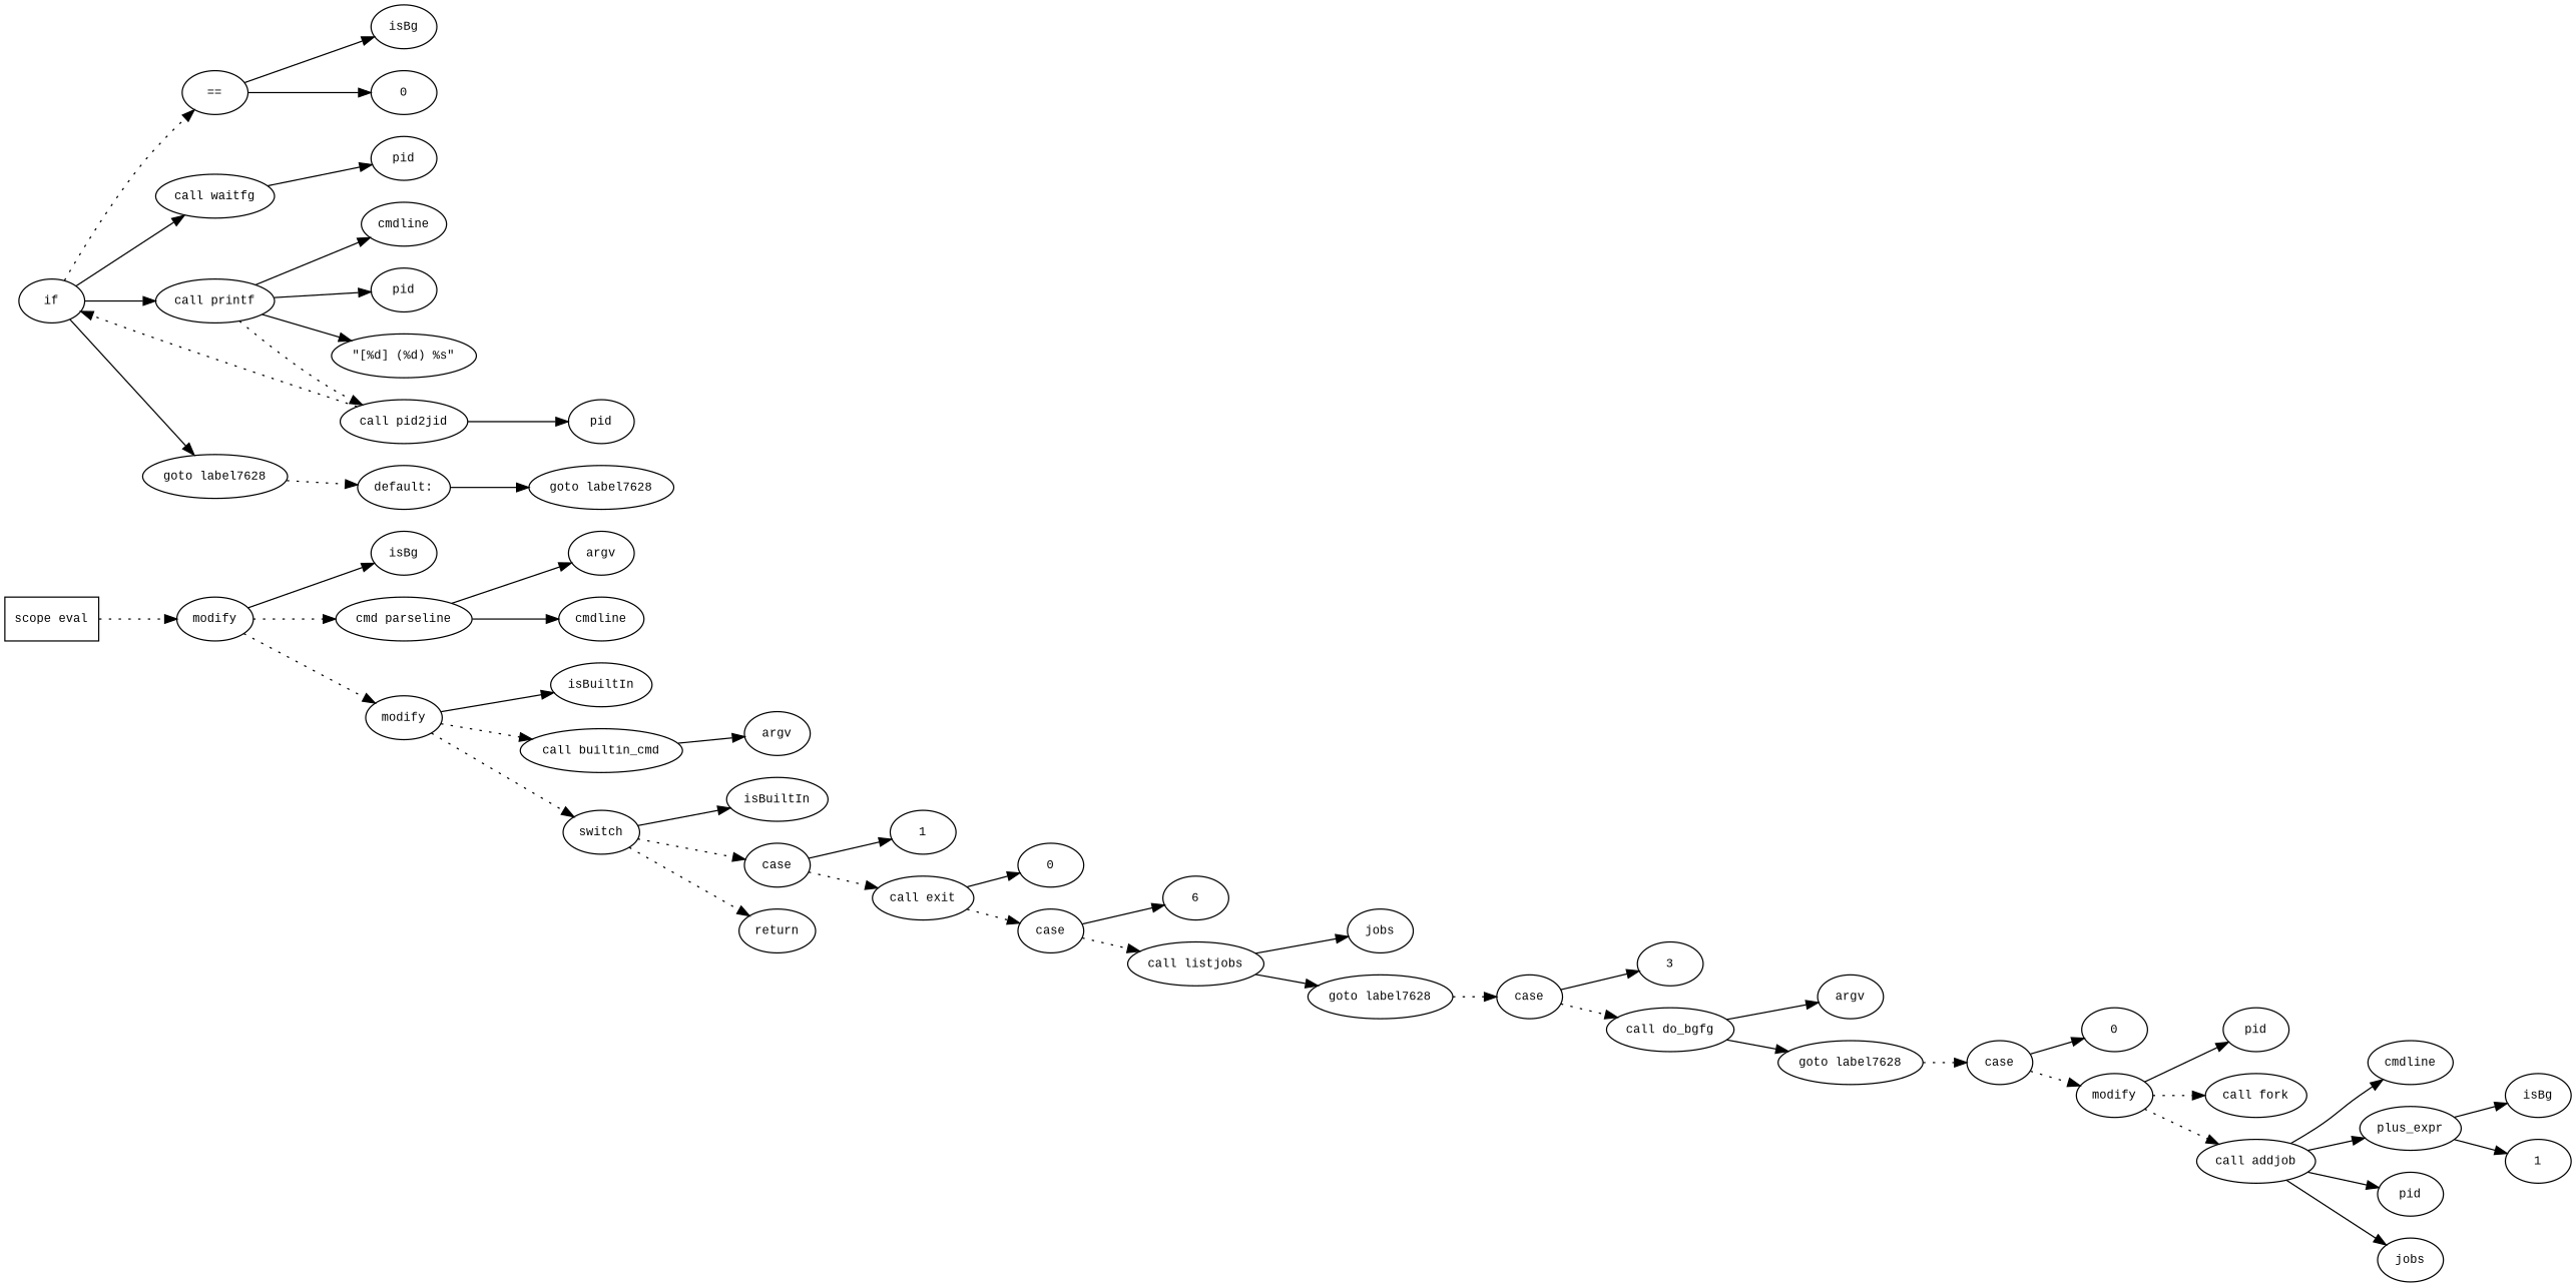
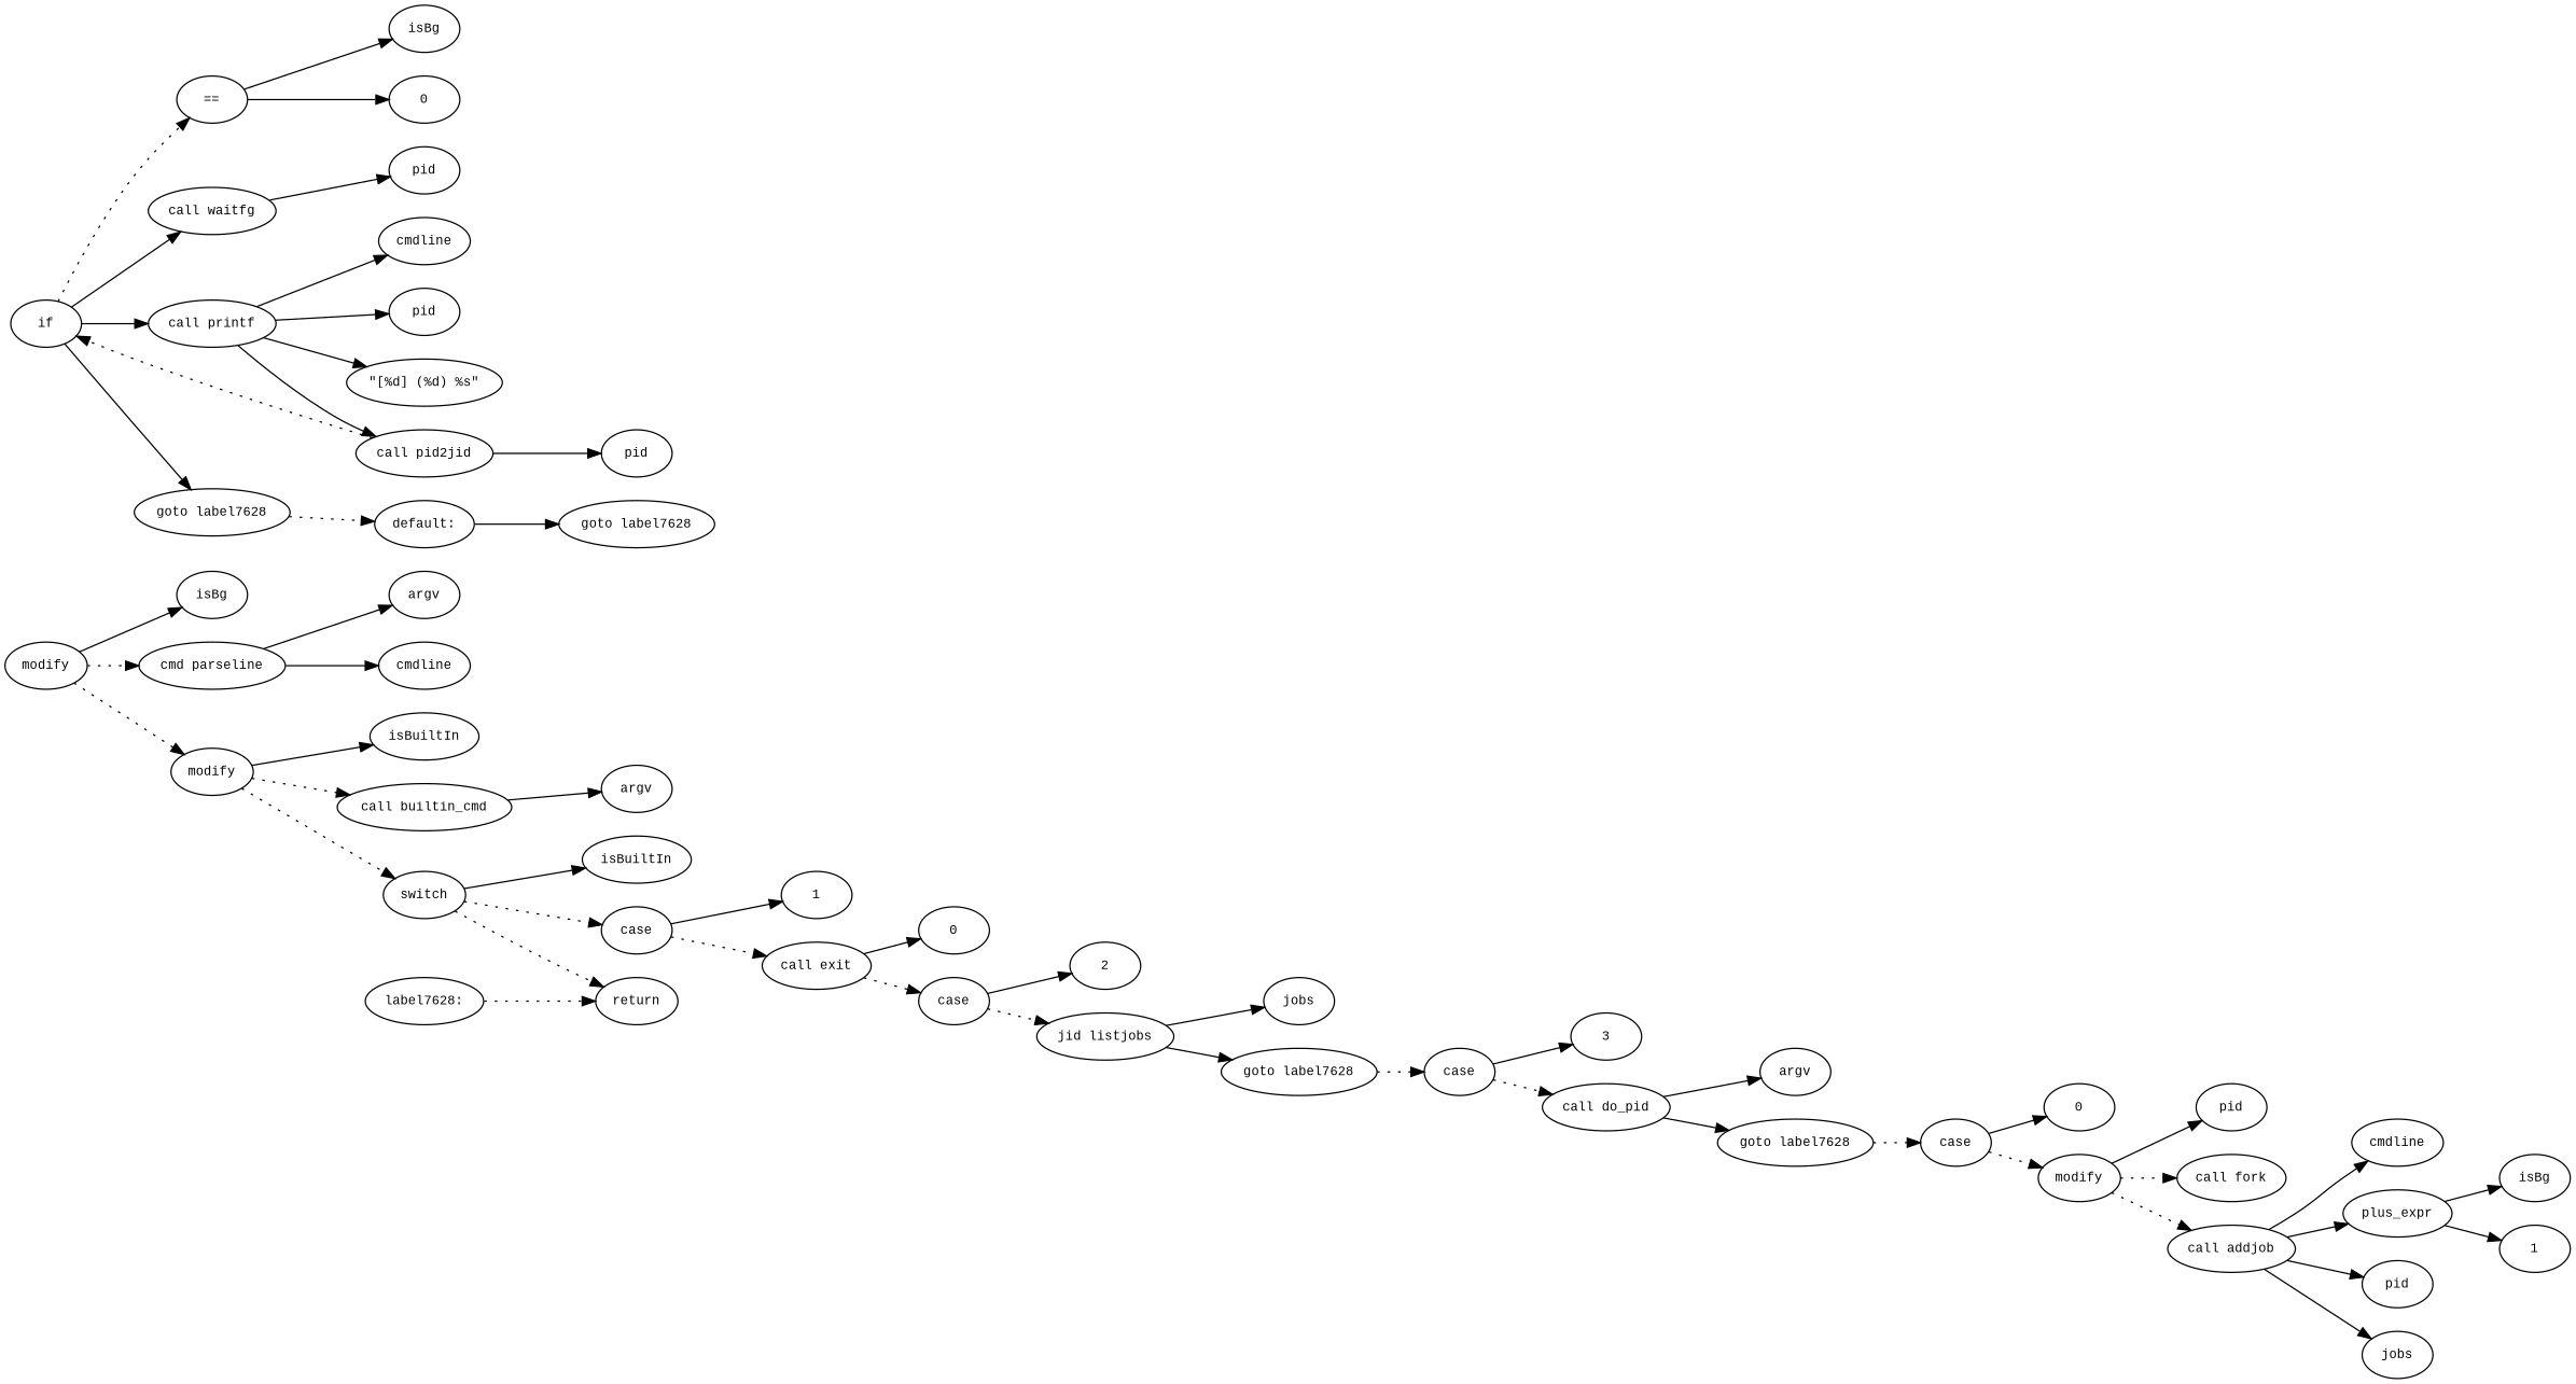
  digraph {
    fontname="Times New Roman"
    fontsize=10
    rankdir=LR
    node [fontname="Courier New" fontsize=10 shape=ellipse]
    edge [fontname="Times New Roman" fontsize=10]
-   n1 [label="scope eval" shape=box]
    n2 [label=modify]
    n3 [label=isBg]
    n4 [label="cmd parseline"]
    n5 [label=modify]
    n6 [label=argv]
    n7 [label=cmdline]
    n8 [label=isBuiltIn]
    n9 [label="call builtin_cmd"]
    n10 [label=switch]
    n11 [label=argv]
    n12 [label=isBuiltIn]
    n13 [label=case]
    n14 [label=return]
    n15 [label=1]
    n16 [label="call exit"]
+   n17 [label="label7628:"]
    n18 [label=0]
    n19 [label=case]
-   n20 [label=6]
-   n21 [label="call listjobs"]
+   n20 [label=2]
+   n21 [label="jid listjobs"]
    n22 [label=jobs]
    n23 [label="goto label7628"]
    n24 [label=case]
    n25 [label=3]
-   n26 [label="call do_bgfg"]
+   n26 [label="call do_pid"]
    n27 [label=argv]
    n28 [label="goto label7628"]
    n29 [label=case]
    n30 [label=0]
    n31 [label=modify]
    n32 [label=pid]
    n33 [label="call fork"]
    n34 [label="call addjob"]
    n35 [label=cmdline]
    n36 [label=plus_expr]
    n37 [label=pid]
    n38 [label=jobs]
    n39 [label=isBg]
    n40 [label=1]
    n41 [label=if]
    n42 [label="=="]
    n43 [label="call waitfg"]
    n44 [label="call printf"]
    n45 [label="goto label7628"]
    n46 [label=isBg]
    n47 [label=0]
    n48 [label=pid]
    n49 [label=cmdline]
    n50 [label=pid]
    n51 [label="call pid2jid"]
    n52 [label="\"[%d] (%d) %s\""]
    n53 [label="default:"]
    n54 [label=pid]
    n55 [label="goto label7628"]
-   n1 -> n2 [style=dotted]
    n2 -> n3
    n2 -> n4 [style=dotted]
    n2 -> n5 [style=dotted]
    n4 -> n6
    n4 -> n7
    n5 -> n8
    n5 -> n9 [style=dotted]
    n5 -> n10 [style=dotted]
    n9 -> n11
    n10 -> n12
    n10 -> n13 [style=dotted]
    n10 -> n14 [style=dotted]
    n13 -> n15
    n13 -> n16 [style=dotted]
    n16 -> n18
    n16 -> n19 [style=dotted]
+   n17 -> n14 [style=dotted]
    n19 -> n20
    n19 -> n21 [style=dotted]
    n21 -> n22
    n21 -> n23
    n23 -> n24 [style=dotted]
    n24 -> n25
    n24 -> n26 [style=dotted]
    n26 -> n27
    n26 -> n28
    n28 -> n29 [style=dotted]
    n29 -> n30
    n29 -> n31 [style=dotted]
    n31 -> n32
    n31 -> n33 [style=dotted]
    n31 -> n34 [style=dotted]
    n34 -> n35
    n34 -> n36 [style=solid]
    n34 -> n37
    n34 -> n38
    n36 -> n39
    n36 -> n40
    n41 -> n42 [style=dotted]
    n41 -> n43 [style=solid]
    n41 -> n44 [style=solid]
    n41 -> n45
    n42 -> n46
    n42 -> n47
    n43 -> n48
    n44 -> n49
    n44 -> n50
-   n44 -> n51 [style=dotted]
+   n44 -> n51 [style=solid]
    n44 -> n52
    n45 -> n53 [style=dotted]
    n51 -> n41 [style=dotted]
    n51 -> n54
    n53 -> n55
  }
